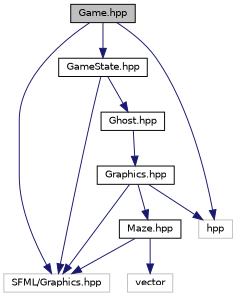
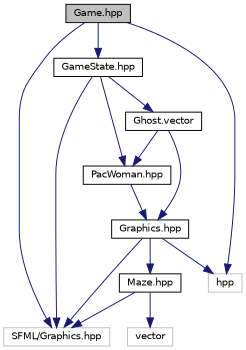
  digraph {
    node [color=black fillcolor=white fontname=Helvetica fontsize=10 shape=record style=filled]
    edge [color=midnightblue fontname=Helvetica fontsize=10 labelfontname=Helvetica labelfontsize=10 style=solid]
    n1 [fillcolor=grey75 fontcolor=black height=0.2 label="Game.hpp" width=0.4]
    n2 [height=0.2 label="GameState.hpp" width=0.4]
    n3 [color=grey75 height=0.2 label="SFML/Graphics.hpp" width=0.4]
    n4 [color=grey75 height=0.2 label=hpp width=0.4]
-   n6 [height=0.2 label="Ghost.hpp" width=0.4]
+   n5 [height=0.2 label="PacWoman.hpp" width=0.4]
+   n6 [height=0.2 label="Ghost.vector" width=0.4]
    n7 [height=0.2 label="Maze.hpp" width=0.4]
    n8 [color=grey75 height=0.2 label=vector width=0.4]
    n9 [height=0.2 label="Graphics.hpp" width=0.4]
    n1 -> n2
    n1 -> n3
    n1 -> n4
    n2 -> n3
+   n2 -> n5
    n2 -> n6
+   n5 -> n9
+   n6 -> n5
    n6 -> n9
    n7 -> n3
    n7 -> n8
    n9 -> n3
    n9 -> n4
    n9 -> n7
  }
